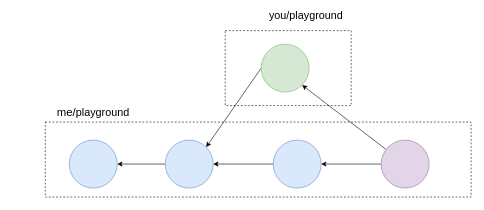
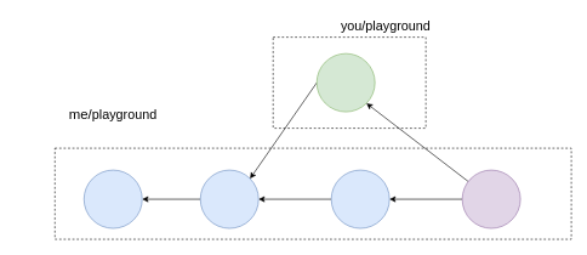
  <mxCell id="0" />
  <mxCell id="1" parent="0" />
  <mxCell id="2" value="" style="rounded=0;whiteSpace=wrap;html=1;dashed=1;fillColor=none;" parent="1" vertex="1"><mxGeometry x="375" y="50.5" width="210" height="125" as="geometry" /></mxCell>
  <mxCell id="3" value="" style="rounded=0;whiteSpace=wrap;html=1;dashed=1;fillColor=none;" parent="1" vertex="1"><mxGeometry x="75" y="203" width="710" height="125" as="geometry" /></mxCell>
  <mxCell id="4" value="" style="ellipse;whiteSpace=wrap;html=1;aspect=fixed;fillColor=#dae8fc;strokeColor=#6c8ebf;" parent="1" vertex="1"><mxGeometry x="115" y="233" width="80" height="80" as="geometry" /></mxCell>
  <mxCell id="5" style="edgeStyle=orthogonalEdgeStyle;rounded=0;orthogonalLoop=1;jettySize=auto;html=1;exitX=0;exitY=0.5;exitDx=0;exitDy=0;entryX=1;entryY=0.5;entryDx=0;entryDy=0;" parent="1" source="6" target="4" edge="1"><mxGeometry relative="1" as="geometry" /></mxCell>
  <mxCell id="6" value="" style="ellipse;whiteSpace=wrap;html=1;aspect=fixed;fillColor=#dae8fc;strokeColor=#6c8ebf;" parent="1" vertex="1"><mxGeometry x="275" y="233" width="80" height="80" as="geometry" /></mxCell>
  <mxCell id="7" style="edgeStyle=orthogonalEdgeStyle;rounded=0;orthogonalLoop=1;jettySize=auto;html=1;exitX=0;exitY=0.5;exitDx=0;exitDy=0;" parent="1" source="8" target="6" edge="1"><mxGeometry relative="1" as="geometry" /></mxCell>
  <mxCell id="8" value="" style="ellipse;whiteSpace=wrap;html=1;aspect=fixed;fillColor=#dae8fc;strokeColor=#6c8ebf;" parent="1" vertex="1"><mxGeometry x="455" y="233" width="80" height="80" as="geometry" /></mxCell>
  <mxCell id="9" style="rounded=0;orthogonalLoop=1;jettySize=auto;html=1;exitX=0;exitY=0.5;exitDx=0;exitDy=0;entryX=1;entryY=0;entryDx=0;entryDy=0;" parent="1" source="10" target="6" edge="1"><mxGeometry relative="1" as="geometry" /></mxCell>
  <mxCell id="10" value="" style="ellipse;whiteSpace=wrap;html=1;aspect=fixed;fillColor=#d5e8d4;strokeColor=#82b366;" parent="1" vertex="1"><mxGeometry x="435" y="73" width="80" height="80" as="geometry" /></mxCell>
- <mxCell id="11" value="&lt;font style=&quot;font-size: 18px;&quot;&gt;you/playground&lt;/font&gt;" style="text;html=1;strokeColor=none;fillColor=none;align=center;verticalAlign=middle;whiteSpace=wrap;rounded=0;" parent="1" vertex="1"><mxGeometry x="375" y="10.5" width="270" height="30" as="geometry" /></mxCell>
- <mxCell id="12" value="&lt;font style=&quot;font-size: 19px;&quot;&gt;me/&lt;/font&gt;&lt;font style=&quot;font-size: 18px;&quot;&gt;playground&lt;/font&gt;" style="text;html=1;strokeColor=none;fillColor=none;align=center;verticalAlign=middle;whiteSpace=wrap;rounded=0;" parent="1" vertex="1"><mxGeometry x="20" y="173" width="270" height="30" as="geometry" /></mxCell>
+ <mxCell id="11" value="&lt;font style=&quot;font-size: 18px;&quot;&gt;you/playground&lt;/font&gt;" style="text;html=1;strokeColor=none;fillColor=none;align=center;verticalAlign=middle;whiteSpace=wrap;rounded=0;" parent="1" vertex="1"><mxGeometry x="395" y="20.5" width="270" height="30" as="geometry" /></mxCell>
+ <mxCell id="12" value="&lt;font style=&quot;font-size: 19px;&quot;&gt;me/&lt;/font&gt;&lt;font style=&quot;font-size: 18px;&quot;&gt;playground&lt;/font&gt;" style="text;html=1;strokeColor=none;fillColor=none;align=center;verticalAlign=middle;whiteSpace=wrap;rounded=0;" parent="1" vertex="1"><mxGeometry x="20" y="143" width="270" height="30" as="geometry" /></mxCell>
  <mxCell id="13" style="edgeStyle=orthogonalEdgeStyle;rounded=0;orthogonalLoop=1;jettySize=auto;html=1;" edge="1" parent="1" source="15" target="8"><mxGeometry relative="1" as="geometry" /></mxCell>
  <mxCell id="14" style="rounded=0;orthogonalLoop=1;jettySize=auto;html=1;entryX=1;entryY=1;entryDx=0;entryDy=0;" edge="1" parent="1" source="15" target="10"><mxGeometry relative="1" as="geometry" /></mxCell>
  <mxCell id="15" value="" style="ellipse;whiteSpace=wrap;html=1;aspect=fixed;fillColor=#e1d5e7;strokeColor=#9673a6;" vertex="1" parent="1"><mxGeometry x="635" y="233" width="80" height="80" as="geometry" /></mxCell>
